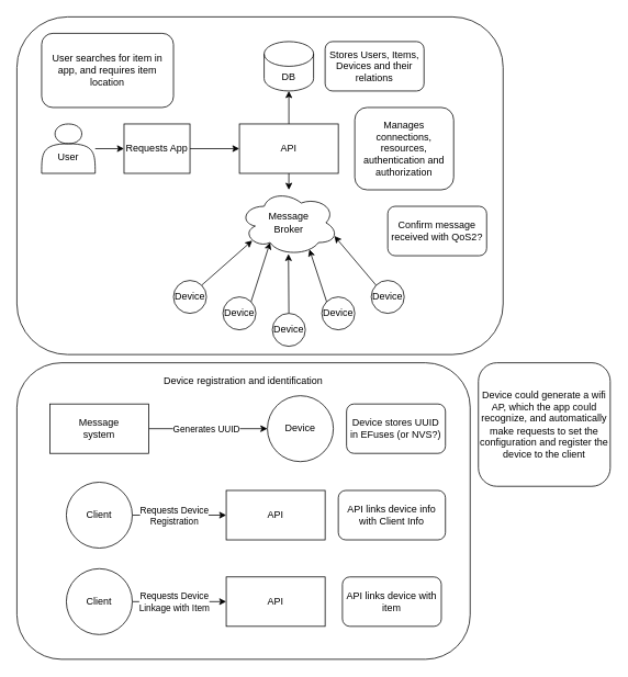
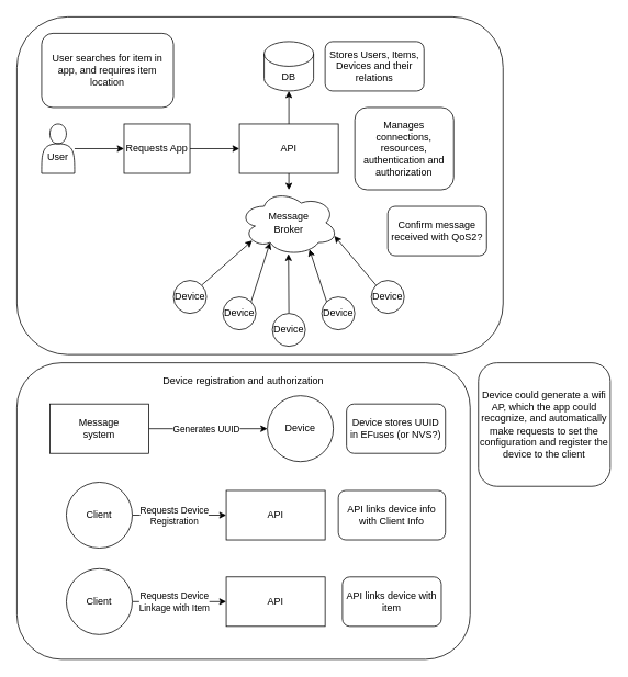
  <mxCell id="0" />
  <mxCell id="1" parent="0" />
  <mxCell id="2" value="" style="rounded=1;whiteSpace=wrap;html=1;" vertex="1" parent="1"><mxGeometry x="20" y="20" width="590" height="410" as="geometry" /></mxCell>
  <mxCell id="3" value="" style="edgeStyle=none;html=1;" edge="1" parent="1" source="4"><mxGeometry relative="1" as="geometry"><mxPoint x="150" y="180" as="targetPoint" /></mxGeometry></mxCell>
- <mxCell id="4" value="User" style="shape=actor;whiteSpace=wrap;html=1;spacingTop=20;" parent="1" vertex="1"><mxGeometry x="50" y="150" width="65" height="60" as="geometry" /></mxCell>
+ <mxCell id="4" value="User" style="shape=actor;whiteSpace=wrap;html=1;spacingTop=20;" parent="1" vertex="1"><mxGeometry x="50" y="150" width="40" height="60" as="geometry" /></mxCell>
  <mxCell id="5" value="" style="edgeStyle=none;html=1;" edge="1" parent="1" target="8"><mxGeometry relative="1" as="geometry"><mxPoint x="230" y="180" as="sourcePoint" /></mxGeometry></mxCell>
  <mxCell id="6" value="" style="edgeStyle=none;html=1;" edge="1" parent="1" source="8" target="9"><mxGeometry relative="1" as="geometry" /></mxCell>
  <mxCell id="7" value="" style="edgeStyle=none;html=1;" edge="1" parent="1" source="8" target="12"><mxGeometry relative="1" as="geometry" /></mxCell>
  <mxCell id="8" value="API" style="rounded=0;whiteSpace=wrap;html=1;" vertex="1" parent="1"><mxGeometry x="290" y="150" width="120" height="60" as="geometry" /></mxCell>
  <mxCell id="9" value="DB" style="shape=cylinder3;whiteSpace=wrap;html=1;boundedLbl=1;backgroundOutline=1;size=15;" vertex="1" parent="1"><mxGeometry x="320" y="50" width="60" height="60" as="geometry" /></mxCell>
  <mxCell id="10" value="Stores Users, Items, Devices and their relations" style="rounded=1;whiteSpace=wrap;html=1;" vertex="1" parent="1"><mxGeometry x="394" y="50" width="120" height="60" as="geometry" /></mxCell>
  <mxCell id="11" value="Manages connections, resources, authentication and authorization" style="rounded=1;whiteSpace=wrap;html=1;" vertex="1" parent="1"><mxGeometry x="430" y="130" width="120" height="100" as="geometry" /></mxCell>
  <mxCell id="12" value="Message &lt;br&gt;Broker" style="ellipse;shape=cloud;whiteSpace=wrap;html=1;" vertex="1" parent="1"><mxGeometry x="290" y="230" width="120" height="80" as="geometry" /></mxCell>
  <mxCell id="13" style="edgeStyle=none;html=1;exitX=1;exitY=0;exitDx=0;exitDy=0;entryX=0.13;entryY=0.77;entryDx=0;entryDy=0;entryPerimeter=0;" edge="1" parent="1" source="14" target="12"><mxGeometry relative="1" as="geometry" /></mxCell>
  <mxCell id="14" value="Device" style="ellipse;whiteSpace=wrap;html=1;aspect=fixed;" vertex="1" parent="1"><mxGeometry x="210" y="340" width="40" height="40" as="geometry" /></mxCell>
  <mxCell id="15" style="edgeStyle=none;html=1;exitX=1;exitY=0;exitDx=0;exitDy=0;entryX=0.31;entryY=0.8;entryDx=0;entryDy=0;entryPerimeter=0;" edge="1" parent="1" source="16" target="12"><mxGeometry relative="1" as="geometry" /></mxCell>
  <mxCell id="16" value="Device" style="ellipse;whiteSpace=wrap;html=1;aspect=fixed;" vertex="1" parent="1"><mxGeometry x="270" y="360" width="40" height="40" as="geometry" /></mxCell>
  <mxCell id="17" style="edgeStyle=none;html=1;exitX=0.5;exitY=0;exitDx=0;exitDy=0;entryX=0.496;entryY=0.973;entryDx=0;entryDy=0;entryPerimeter=0;" edge="1" parent="1" source="18" target="12"><mxGeometry relative="1" as="geometry" /></mxCell>
  <mxCell id="18" value="Device" style="ellipse;whiteSpace=wrap;html=1;aspect=fixed;" vertex="1" parent="1"><mxGeometry x="330" y="380" width="40" height="40" as="geometry" /></mxCell>
  <mxCell id="19" style="edgeStyle=none;html=1;exitX=0;exitY=0;exitDx=0;exitDy=0;entryX=0.708;entryY=0.904;entryDx=0;entryDy=0;entryPerimeter=0;" edge="1" parent="1" source="20" target="12"><mxGeometry relative="1" as="geometry" /></mxCell>
  <mxCell id="20" value="Device" style="ellipse;whiteSpace=wrap;html=1;aspect=fixed;" vertex="1" parent="1"><mxGeometry x="390" y="360" width="40" height="40" as="geometry" /></mxCell>
  <mxCell id="21" style="edgeStyle=none;html=1;exitX=0;exitY=0;exitDx=0;exitDy=0;entryX=0.96;entryY=0.7;entryDx=0;entryDy=0;entryPerimeter=0;" edge="1" parent="1" source="22" target="12"><mxGeometry relative="1" as="geometry" /></mxCell>
  <mxCell id="22" value="Device" style="ellipse;whiteSpace=wrap;html=1;aspect=fixed;" vertex="1" parent="1"><mxGeometry x="450" y="340" width="40" height="40" as="geometry" /></mxCell>
  <mxCell id="23" value="Confirm message received with QoS2?" style="rounded=1;whiteSpace=wrap;html=1;" vertex="1" parent="1"><mxGeometry x="470" y="250" width="120" height="60" as="geometry" /></mxCell>
  <mxCell id="24" value="User searches for item in app, and requires item location" style="rounded=1;whiteSpace=wrap;html=1;" vertex="1" parent="1"><mxGeometry x="50" y="40" width="160" height="90" as="geometry" /></mxCell>
- <mxCell id="25" value="Device registration and identification" style="rounded=1;whiteSpace=wrap;html=1;verticalAlign=top;spacingTop=8;movable=1;resizable=1;rotatable=1;deletable=1;editable=1;connectable=1;" vertex="1" parent="1"><mxGeometry x="20" y="440" width="550" height="360" as="geometry" /></mxCell>
+ <mxCell id="25" value="Device registration and authorization" style="rounded=1;whiteSpace=wrap;html=1;verticalAlign=top;spacingTop=8;movable=1;resizable=1;rotatable=1;deletable=1;editable=1;connectable=1;" vertex="1" parent="1"><mxGeometry x="20" y="440" width="550" height="360" as="geometry" /></mxCell>
  <mxCell id="26" value="Device" style="ellipse;whiteSpace=wrap;html=1;aspect=fixed;" vertex="1" parent="1"><mxGeometry x="324" y="480" width="80" height="80" as="geometry" /></mxCell>
  <mxCell id="27" style="edgeStyle=none;html=1;exitX=1;exitY=0.5;exitDx=0;exitDy=0;entryX=0;entryY=0.5;entryDx=0;entryDy=0;" edge="1" parent="1" source="29" target="26"><mxGeometry relative="1" as="geometry" /></mxCell>
  <mxCell id="28" value="Generates UUID" style="edgeLabel;html=1;align=center;verticalAlign=middle;resizable=0;points=[];" vertex="1" connectable="0" parent="27"><mxGeometry x="-0.53" y="1" relative="1" as="geometry"><mxPoint x="35" y="1" as="offset" /></mxGeometry></mxCell>
  <mxCell id="29" value="Message &lt;br&gt;system" style="rounded=0;whiteSpace=wrap;html=1;" vertex="1" parent="1"><mxGeometry x="60" y="490" width="120" height="60" as="geometry" /></mxCell>
  <mxCell id="30" value="Requests App" style="rounded=0;whiteSpace=wrap;html=1;" vertex="1" parent="1"><mxGeometry x="150" y="150" width="80" height="60" as="geometry" /></mxCell>
  <mxCell id="31" value="Device stores UUID in EFuses (or NVS?)" style="rounded=1;whiteSpace=wrap;html=1;" vertex="1" parent="1"><mxGeometry x="420" y="490" width="120" height="60" as="geometry" /></mxCell>
  <mxCell id="32" style="edgeStyle=none;html=1;exitX=1;exitY=0.5;exitDx=0;exitDy=0;" edge="1" parent="1" source="34" target="36"><mxGeometry relative="1" as="geometry" /></mxCell>
  <mxCell id="33" value="Requests Device&lt;br&gt;Registration" style="edgeLabel;html=1;align=center;verticalAlign=middle;resizable=0;points=[];" vertex="1" connectable="0" parent="32"><mxGeometry x="-0.281" y="2" relative="1" as="geometry"><mxPoint x="9" y="2" as="offset" /></mxGeometry></mxCell>
  <mxCell id="34" value="Client" style="ellipse;whiteSpace=wrap;html=1;aspect=fixed;" vertex="1" parent="1"><mxGeometry x="80" y="585" width="80" height="80" as="geometry" /></mxCell>
  <mxCell id="35" value="Device could generate a wifi AP, which the app could recognize, and automatically make requests to set the configuration and register the device to the client" style="rounded=1;whiteSpace=wrap;html=1;" vertex="1" parent="1"><mxGeometry x="580" y="440" width="160" height="150" as="geometry" /></mxCell>
  <mxCell id="36" value="API" style="rounded=0;whiteSpace=wrap;html=1;" vertex="1" parent="1"><mxGeometry x="274" y="595" width="120" height="60" as="geometry" /></mxCell>
  <mxCell id="37" value="API links device info with Client Info" style="rounded=1;whiteSpace=wrap;html=1;" vertex="1" parent="1"><mxGeometry x="410" y="595" width="130" height="60" as="geometry" /></mxCell>
  <mxCell id="38" value="" style="edgeStyle=none;html=1;" edge="1" parent="1" source="40" target="41"><mxGeometry relative="1" as="geometry" /></mxCell>
  <mxCell id="39" value="Requests Device &lt;br&gt;Linkage with Item" style="edgeLabel;html=1;align=center;verticalAlign=middle;resizable=0;points=[];" vertex="1" connectable="0" parent="38"><mxGeometry x="-0.459" relative="1" as="geometry"><mxPoint x="19" as="offset" /></mxGeometry></mxCell>
  <mxCell id="40" value="Client" style="ellipse;whiteSpace=wrap;html=1;aspect=fixed;" vertex="1" parent="1"><mxGeometry x="80" y="690" width="80" height="80" as="geometry" /></mxCell>
  <mxCell id="41" value="API" style="rounded=0;whiteSpace=wrap;html=1;" vertex="1" parent="1"><mxGeometry x="274" y="700" width="120" height="60" as="geometry" /></mxCell>
  <mxCell id="42" value="API links device with item" style="rounded=1;whiteSpace=wrap;html=1;" vertex="1" parent="1"><mxGeometry x="415" y="700" width="120" height="60" as="geometry" /></mxCell>
